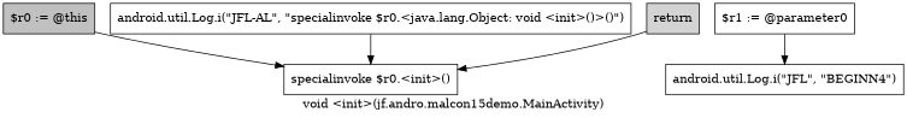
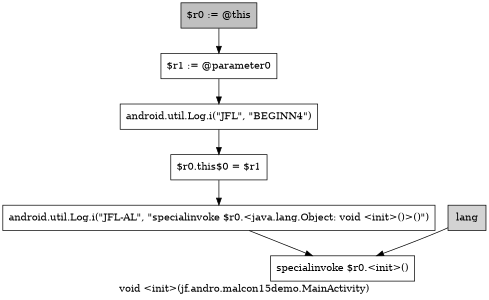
  digraph {
    label="void <init>(jf.andro.malcon15demo.MainActivity)"
    node [method=23441 shape=box]
    n1 [fillcolor=gray label="$r0 := @this" style=filled]
    n2 [label="$r1 := @parameter0"]
    n3 [invoke_real="<android.util.Log: int i(java.lang.String,java.lang.String)>" invoke_target="<android.util.Log: int i(java.lang.String,java.lang.String)>" label="android.util.Log.i(\"JFL\", \"BEGINN4\")"]
+   n4 [label="$r0.this$0 = $r1"]
    n5 [invoke_real="<android.util.Log: int i(java.lang.String,java.lang.String)>" invoke_target="<android.util.Log: int i(java.lang.String,java.lang.String)>" label="android.util.Log.i(\"JFL-AL\", \"specialinvoke $r0.<java.lang.Object: void <init>()>()\")"]
    n6 [invoke_real="<java.lang.Object: void <init>()>" invoke_target="<java.lang.Object: void <init>()>" label="specialinvoke $r0.<init>()"]
-   n7 [fillcolor=lightgray label=return style=filled]
-   n1 -> n6
+   n7 [fillcolor=lightgray label=lang style=filled]
+   n1 -> n2
    n2 -> n3
+   n3 -> n4
+   n4 -> n5
    n5 -> n6
    n7 -> n6
  }
